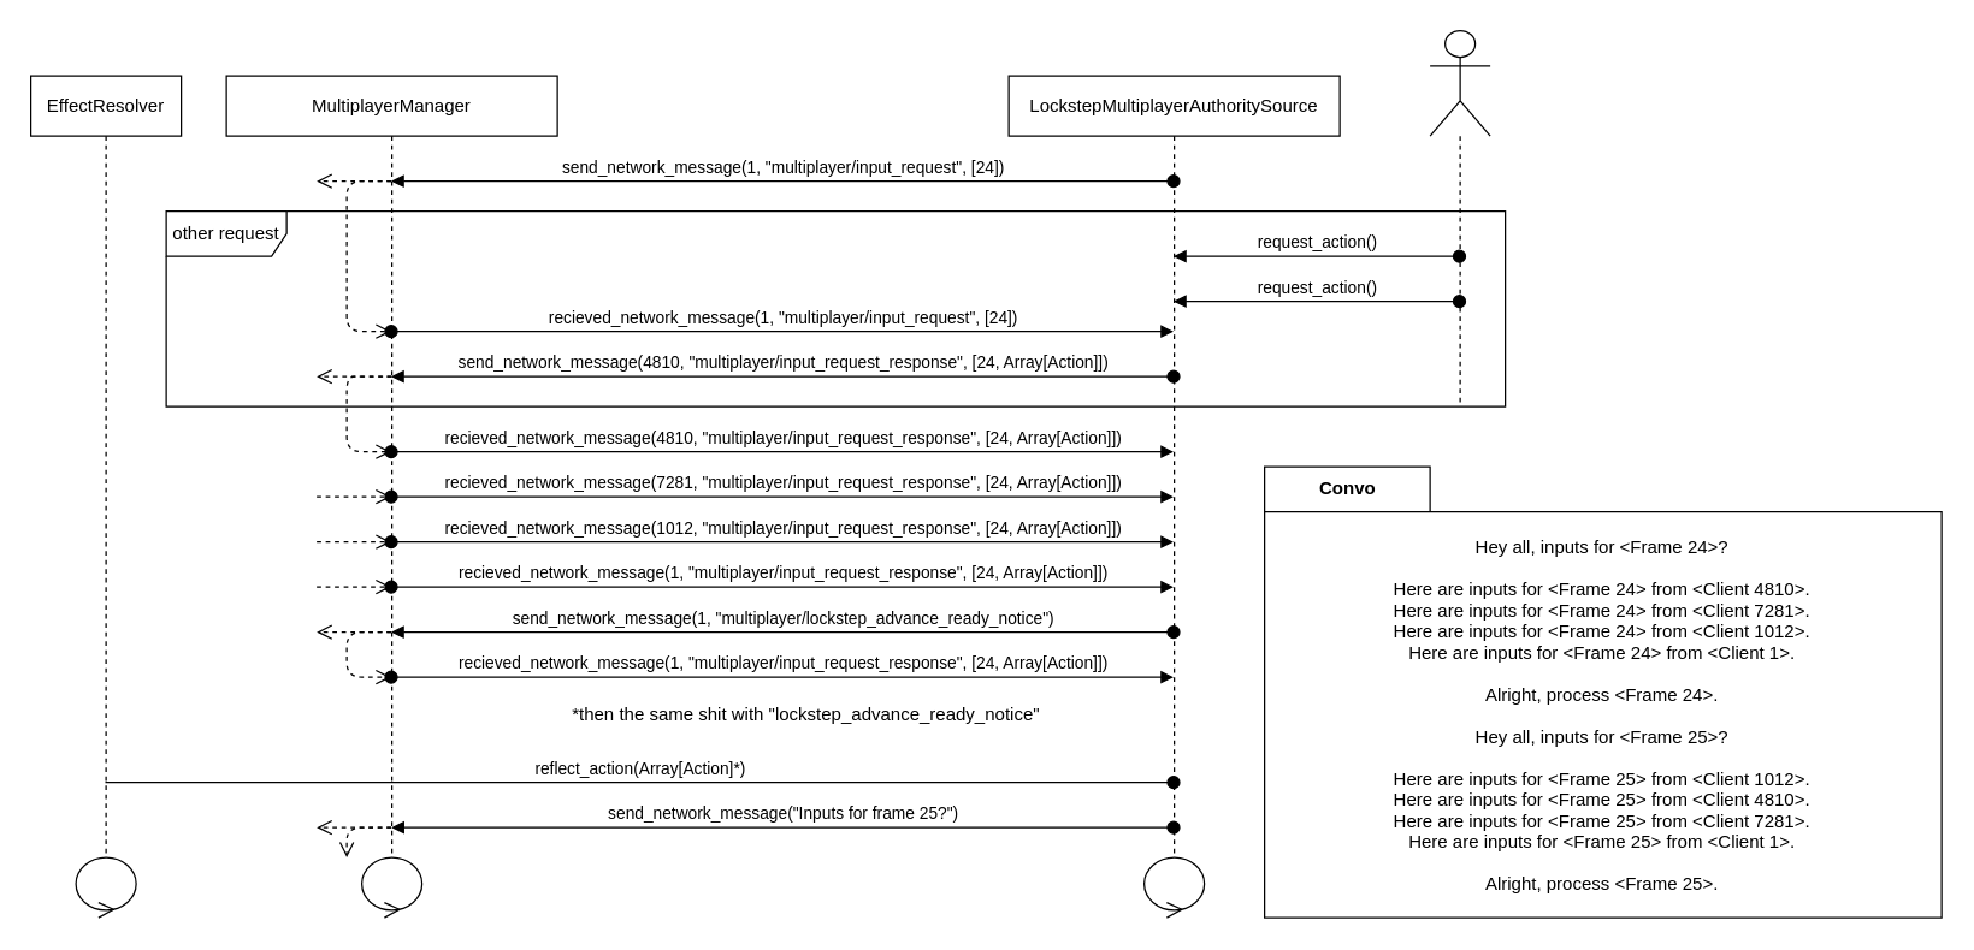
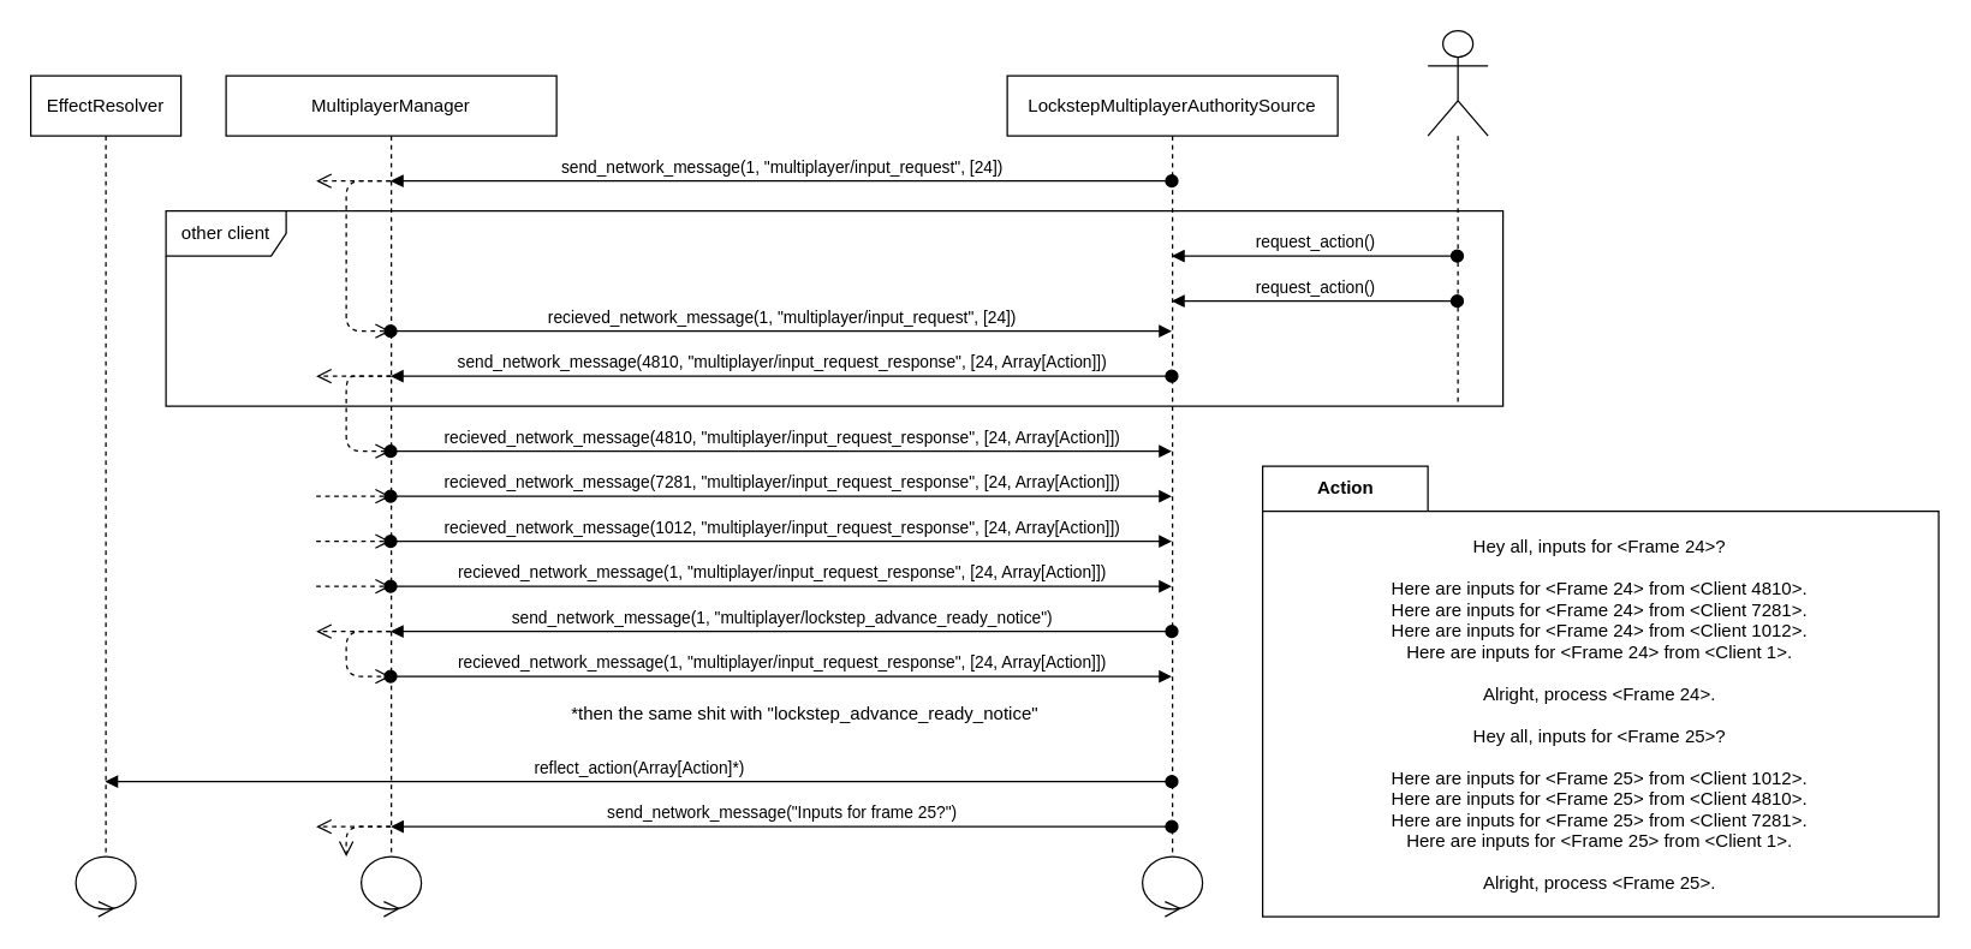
  <mxCell id="0" />
  <mxCell id="1" parent="0" />
- <mxCell id="2" value="other request" style="shape=umlFrame;whiteSpace=wrap;html=1;width=80;height=30;movable=1;resizable=1;rotatable=1;deletable=1;editable=1;connectable=1;" vertex="1" parent="1"><mxGeometry x="110" y="140" width="890" height="130" as="geometry" /></mxCell>
+ <mxCell id="2" value="other client" style="shape=umlFrame;whiteSpace=wrap;html=1;width=80;height=30;movable=1;resizable=1;rotatable=1;deletable=1;editable=1;connectable=1;" vertex="1" parent="1"><mxGeometry x="110" y="140" width="890" height="130" as="geometry" /></mxCell>
  <mxCell id="3" value="LockstepMultiplayerAuthoritySource" style="shape=umlLifeline;perimeter=lifelinePerimeter;whiteSpace=wrap;html=1;container=1;collapsible=0;recursiveResize=0;outlineConnect=0;" parent="1" vertex="1"><mxGeometry x="670" y="50" width="220" height="520" as="geometry" /></mxCell>
- <mxCell id="4" value="reflect_action(Array[Action]*)" style="html=1;verticalAlign=bottom;startArrow=oval;startFill=1;endArrow=none;startSize=8;edgeStyle=orthogonalEdgeStyle;" parent="1" source="3" target="5" edge="1"><mxGeometry width="60" relative="1" as="geometry"><mxPoint x="830" y="320" as="sourcePoint" /><mxPoint x="890" y="320" as="targetPoint" /><Array as="points"><mxPoint x="420" y="520" /><mxPoint x="420" y="520" /></Array></mxGeometry></mxCell>
+ <mxCell id="4" value="reflect_action(Array[Action]*)" style="html=1;verticalAlign=bottom;startArrow=oval;startFill=1;endArrow=block;startSize=8;edgeStyle=orthogonalEdgeStyle;" parent="1" source="3" target="5" edge="1"><mxGeometry width="60" relative="1" as="geometry"><mxPoint x="830" y="320" as="sourcePoint" /><mxPoint x="890" y="320" as="targetPoint" /><Array as="points"><mxPoint x="420" y="520" /><mxPoint x="420" y="520" /></Array></mxGeometry></mxCell>
  <mxCell id="5" value="EffectResolver" style="shape=umlLifeline;perimeter=lifelinePerimeter;whiteSpace=wrap;html=1;container=1;collapsible=0;recursiveResize=0;outlineConnect=0;" parent="1" vertex="1"><mxGeometry x="20" y="50" width="100" height="520" as="geometry" /></mxCell>
  <mxCell id="6" value="send_network_message(1, &quot;multiplayer/input_request&quot;, [24])" style="html=1;verticalAlign=bottom;startArrow=oval;startFill=1;endArrow=block;startSize=8;edgeStyle=orthogonalEdgeStyle;" parent="1" source="3" target="11" edge="1"><mxGeometry width="60" relative="1" as="geometry"><mxPoint x="659.929" y="370" as="sourcePoint" /><mxPoint x="1144.5" y="220" as="targetPoint" /><Array as="points"><mxPoint x="560" y="120" /><mxPoint x="560" y="120" /></Array><mxPoint as="offset" /></mxGeometry></mxCell>
  <mxCell id="7" value="request_action()" style="html=1;verticalAlign=bottom;startArrow=oval;startFill=1;endArrow=block;startSize=8;edgeStyle=elbowEdgeStyle;elbow=vertical;" parent="1" source="8" target="3" edge="1"><mxGeometry width="60" relative="1" as="geometry"><mxPoint x="1144.5" y="250" as="sourcePoint" /><mxPoint x="839.929" y="420" as="targetPoint" /><Array as="points"><mxPoint x="900" y="170" /></Array></mxGeometry></mxCell>
  <mxCell id="8" value="" style="shape=umlLifeline;participant=umlActor;perimeter=lifelinePerimeter;whiteSpace=wrap;html=1;container=1;collapsible=0;recursiveResize=0;verticalAlign=top;spacingTop=36;outlineConnect=0;size=70;" parent="1" vertex="1"><mxGeometry x="950" y="20" width="40" height="250" as="geometry" /></mxCell>
- <mxCell id="9" value="Convo" style="shape=folder;fontStyle=1;tabWidth=110;tabHeight=30;tabPosition=left;html=1;boundedLbl=1;labelInHeader=1;container=1;collapsible=0;" parent="1" vertex="1"><mxGeometry x="840" y="310" width="450" height="300" as="geometry" /></mxCell>
+ <mxCell id="9" value="Action" style="shape=folder;fontStyle=1;tabWidth=110;tabHeight=30;tabPosition=left;html=1;boundedLbl=1;labelInHeader=1;container=1;collapsible=0;" parent="1" vertex="1"><mxGeometry x="840" y="310" width="450" height="300" as="geometry" /></mxCell>
  <mxCell id="10" value="Hey all, inputs for &lt;Frame 24&gt;?&#10;&#10;Here are inputs for &lt;Frame 24&gt; from &lt;Client 4810&gt;.&#10;Here are inputs for &lt;Frame 24&gt; from &lt;Client 7281&gt;.&#10;Here are inputs for &lt;Frame 24&gt; from &lt;Client 1012&gt;.&#10;Here are inputs for &lt;Frame 24&gt; from &lt;Client 1&gt;.&#10;&#10;Alright, process &lt;Frame 24&gt;.&#10;&#10;Hey all, inputs for &lt;Frame 25&gt;?&#10;&#10;Here are inputs for &lt;Frame 25&gt; from &lt;Client 1012&gt;.&#10;Here are inputs for &lt;Frame 25&gt; from &lt;Client 4810&gt;.&#10;Here are inputs for &lt;Frame 25&gt; from &lt;Client 7281&gt;.&#10;Here are inputs for &lt;Frame 25&gt; from &lt;Client 1&gt;.&#10;&#10;Alright, process &lt;Frame 25&gt;." style="strokeColor=none;resizeWidth=1;resizeHeight=1;fillColor=none;part=1;connectable=0;allowArrows=0;deletable=0;align=center;spacing=0;" parent="9" vertex="1"><mxGeometry width="449" height="270" relative="1" as="geometry"><mxPoint y="30" as="offset" /></mxGeometry></mxCell>
  <mxCell id="11" value="MultiplayerManager" style="shape=umlLifeline;perimeter=lifelinePerimeter;whiteSpace=wrap;html=1;container=1;collapsible=0;recursiveResize=0;outlineConnect=0;movable=1;resizable=1;rotatable=1;deletable=1;editable=1;connectable=1;" parent="1" vertex="1"><mxGeometry x="150" y="50" width="220" height="520" as="geometry" /></mxCell>
  <mxCell id="12" value="" style="html=1;verticalAlign=bottom;endArrow=open;dashed=1;endSize=8;" edge="1" parent="1" source="11" target="11"><mxGeometry relative="1" as="geometry"><mxPoint x="390" y="200" as="sourcePoint" /><mxPoint x="150" y="240" as="targetPoint" /><Array as="points"><mxPoint x="230" y="120" /><mxPoint x="230" y="220" /></Array></mxGeometry></mxCell>
  <mxCell id="13" value="recieved_network_message(1, &quot;multiplayer/input_request&quot;, [24])" style="html=1;verticalAlign=bottom;startArrow=oval;startFill=1;endArrow=block;startSize=8;edgeStyle=orthogonalEdgeStyle;" edge="1" parent="1" source="11" target="3"><mxGeometry width="60" relative="1" as="geometry"><mxPoint x="789.5" y="180" as="sourcePoint" /><mxPoint x="349.81" y="180" as="targetPoint" /><Array as="points"><mxPoint x="560" y="220" /><mxPoint x="560" y="220" /></Array><mxPoint as="offset" /></mxGeometry></mxCell>
  <mxCell id="14" value="request_action()" style="html=1;verticalAlign=bottom;startArrow=oval;startFill=1;endArrow=block;startSize=8;edgeStyle=elbowEdgeStyle;elbow=vertical;" edge="1" parent="1" source="8" target="3"><mxGeometry width="60" relative="1" as="geometry"><mxPoint x="989.5" y="220" as="sourcePoint" /><mxPoint x="789.81" y="220" as="targetPoint" /><Array as="points"><mxPoint x="930" y="200" /></Array></mxGeometry></mxCell>
  <mxCell id="15" value="send_network_message(4810, &quot;multiplayer/input_request_response&quot;, [24, Array[Action]])" style="html=1;verticalAlign=bottom;startArrow=oval;startFill=1;endArrow=block;startSize=8;edgeStyle=orthogonalEdgeStyle;" edge="1" parent="1" source="3" target="11"><mxGeometry width="60" relative="1" as="geometry"><mxPoint x="770" y="285" as="sourcePoint" /><mxPoint x="340" y="290" as="targetPoint" /><Array as="points"><mxPoint x="520" y="250" /><mxPoint x="520" y="250" /></Array><mxPoint as="offset" /></mxGeometry></mxCell>
  <mxCell id="16" value="recieved_network_message(4810, &quot;multiplayer/input_request_response&quot;, [24, Array[Action]])" style="html=1;verticalAlign=bottom;startArrow=oval;startFill=1;endArrow=block;startSize=8;edgeStyle=orthogonalEdgeStyle;" edge="1" parent="1" source="11" target="3"><mxGeometry width="60" relative="1" as="geometry"><mxPoint x="340" y="320" as="sourcePoint" /><mxPoint x="779.69" y="320" as="targetPoint" /><Array as="points"><mxPoint x="520" y="300" /><mxPoint x="520" y="300" /></Array><mxPoint as="offset" /></mxGeometry></mxCell>
  <mxCell id="17" value="recieved_network_message(7281, &quot;multiplayer/input_request_response&quot;, [24, Array[Action]])" style="html=1;verticalAlign=bottom;startArrow=oval;startFill=1;endArrow=block;startSize=8;edgeStyle=orthogonalEdgeStyle;" edge="1" parent="1" source="11" target="3"><mxGeometry width="60" relative="1" as="geometry"><mxPoint x="349.81" y="330" as="sourcePoint" /><mxPoint x="789.5" y="330" as="targetPoint" /><Array as="points"><mxPoint x="520" y="330" /><mxPoint x="520" y="330" /></Array><mxPoint as="offset" /></mxGeometry></mxCell>
  <mxCell id="18" value="recieved_network_message(1012, &quot;multiplayer/input_request_response&quot;, [24, Array[Action]])" style="html=1;verticalAlign=bottom;startArrow=oval;startFill=1;endArrow=block;startSize=8;edgeStyle=orthogonalEdgeStyle;" edge="1" parent="1" source="11" target="3"><mxGeometry width="60" relative="1" as="geometry"><mxPoint x="349.81" y="350" as="sourcePoint" /><mxPoint x="789.5" y="350" as="targetPoint" /><Array as="points"><mxPoint x="520" y="360" /><mxPoint x="520" y="360" /></Array><mxPoint as="offset" /></mxGeometry></mxCell>
  <mxCell id="19" value="send_network_message(1, &quot;multiplayer/lockstep_advance_ready_notice&quot;)" style="html=1;verticalAlign=bottom;startArrow=oval;startFill=1;endArrow=block;startSize=8;edgeStyle=orthogonalEdgeStyle;" edge="1" parent="1" source="3" target="11"><mxGeometry x="0.001" width="60" relative="1" as="geometry"><mxPoint x="769.69" y="400" as="sourcePoint" /><mxPoint x="330" y="400" as="targetPoint" /><Array as="points"><mxPoint x="570" y="420" /><mxPoint x="570" y="420" /></Array><mxPoint as="offset" /></mxGeometry></mxCell>
  <mxCell id="20" value="" style="html=1;verticalAlign=bottom;endArrow=open;dashed=1;endSize=8;" edge="1" parent="1" source="11" target="11"><mxGeometry relative="1" as="geometry"><mxPoint x="269.5" y="130" as="sourcePoint" /><mxPoint x="269.5" y="260" as="targetPoint" /><Array as="points"><mxPoint x="250" y="250" /><mxPoint x="230" y="250" /><mxPoint x="230" y="300" /></Array></mxGeometry></mxCell>
  <mxCell id="21" value="" style="html=1;verticalAlign=bottom;endArrow=open;dashed=1;endSize=8;" edge="1" parent="1" target="11"><mxGeometry relative="1" as="geometry"><mxPoint x="210" y="360" as="sourcePoint" /><mxPoint x="269.5" y="340" as="targetPoint" /><Array as="points"><mxPoint x="210" y="360" /></Array></mxGeometry></mxCell>
  <mxCell id="22" value="" style="html=1;verticalAlign=bottom;endArrow=open;dashed=1;endSize=8;" edge="1" parent="1" target="11"><mxGeometry relative="1" as="geometry"><mxPoint x="210" y="390" as="sourcePoint" /><mxPoint x="269.5" y="370" as="targetPoint" /><Array as="points"><mxPoint x="210" y="390" /><mxPoint x="230" y="390" /></Array></mxGeometry></mxCell>
  <mxCell id="23" value="send_network_message(&quot;Inputs for frame 25?&quot;)" style="html=1;verticalAlign=bottom;startArrow=oval;startFill=1;endArrow=block;startSize=8;edgeStyle=orthogonalEdgeStyle;" edge="1" parent="1"><mxGeometry width="60" relative="1" as="geometry"><mxPoint x="779.5" y="550" as="sourcePoint" /><mxPoint x="259.667" y="550" as="targetPoint" /><Array as="points"><mxPoint x="520" y="550" /><mxPoint x="520" y="550" /></Array><mxPoint as="offset" /></mxGeometry></mxCell>
  <mxCell id="24" value="" style="html=1;verticalAlign=bottom;endArrow=open;dashed=1;endSize=8;" edge="1" parent="1"><mxGeometry relative="1" as="geometry"><mxPoint x="260" y="250" as="sourcePoint" /><mxPoint x="210" y="250" as="targetPoint" /><Array as="points" /></mxGeometry></mxCell>
  <mxCell id="25" value="" style="shape=umlLifeline;participant=umlControl;perimeter=lifelinePerimeter;whiteSpace=wrap;html=1;container=1;collapsible=0;recursiveResize=0;verticalAlign=top;spacingTop=36;outlineConnect=0;rotation=-180;" vertex="1" parent="1"><mxGeometry x="50" width="40" height="40" as="geometry" y="570" /></mxCell>
  <mxCell id="26" value="" style="shape=umlLifeline;participant=umlControl;perimeter=lifelinePerimeter;whiteSpace=wrap;html=1;container=1;collapsible=0;recursiveResize=0;verticalAlign=top;spacingTop=36;outlineConnect=0;rotation=-180;" vertex="1" parent="1"><mxGeometry x="240" width="40" height="40" as="geometry" y="570" /></mxCell>
  <mxCell id="27" value="" style="shape=umlLifeline;participant=umlControl;perimeter=lifelinePerimeter;whiteSpace=wrap;html=1;container=1;collapsible=0;recursiveResize=0;verticalAlign=top;spacingTop=36;outlineConnect=0;rotation=-180;" vertex="1" parent="1"><mxGeometry x="760" width="40" height="40" as="geometry" y="570" /></mxCell>
  <mxCell id="28" value="recieved_network_message(1, &quot;multiplayer/input_request_response&quot;, [24, Array[Action]])" style="html=1;verticalAlign=bottom;startArrow=oval;startFill=1;endArrow=block;startSize=8;edgeStyle=orthogonalEdgeStyle;" edge="1" parent="1" source="11" target="3"><mxGeometry width="60" relative="1" as="geometry"><mxPoint x="269.81" y="370" as="sourcePoint" /><mxPoint x="789.5" y="370" as="targetPoint" /><Array as="points"><mxPoint x="520" y="390" /><mxPoint x="520" y="390" /></Array><mxPoint as="offset" /></mxGeometry></mxCell>
  <mxCell id="29" value="" style="html=1;verticalAlign=bottom;endArrow=open;dashed=1;endSize=8;" edge="1" parent="1" target="11"><mxGeometry relative="1" as="geometry"><mxPoint x="210" y="330" as="sourcePoint" /><mxPoint x="269.5" y="370" as="targetPoint" /><Array as="points"><mxPoint x="210" y="330" /></Array></mxGeometry></mxCell>
  <mxCell id="30" value="recieved_network_message(1, &quot;multiplayer/input_request_response&quot;, [24, Array[Action]])" style="html=1;verticalAlign=bottom;startArrow=oval;startFill=1;endArrow=block;startSize=8;edgeStyle=orthogonalEdgeStyle;" edge="1" parent="1" source="11" target="3"><mxGeometry width="60" relative="1" as="geometry"><mxPoint x="269.81" y="400" as="sourcePoint" /><mxPoint x="789.5" y="400" as="targetPoint" /><Array as="points"><mxPoint x="510" y="450" /><mxPoint x="510" y="450" /></Array><mxPoint as="offset" /></mxGeometry></mxCell>
  <mxCell id="31" value="" style="html=1;verticalAlign=bottom;endArrow=open;dashed=1;endSize=8;" edge="1" parent="1" source="11" target="11"><mxGeometry relative="1" as="geometry"><mxPoint x="269.5" y="270" as="sourcePoint" /><mxPoint x="269.5" y="310" as="targetPoint" /><Array as="points"><mxPoint x="230" y="420" /><mxPoint x="230" y="450" /></Array></mxGeometry></mxCell>
  <mxCell id="32" value="" style="html=1;verticalAlign=bottom;endArrow=open;dashed=1;endSize=8;" edge="1" parent="1" source="11"><mxGeometry relative="1" as="geometry"><mxPoint x="269.5" y="430" as="sourcePoint" /><mxPoint x="210" y="420" as="targetPoint" /><Array as="points" /></mxGeometry></mxCell>
  <mxCell id="33" value="" style="html=1;verticalAlign=bottom;endArrow=open;dashed=1;endSize=8;" edge="1" parent="1" source="11"><mxGeometry relative="1" as="geometry"><mxPoint x="260" y="120" as="sourcePoint" /><mxPoint x="210" y="120" as="targetPoint" /><Array as="points" /></mxGeometry></mxCell>
  <mxCell id="34" value="" style="html=1;verticalAlign=bottom;endArrow=open;dashed=1;endSize=8;" edge="1" parent="1"><mxGeometry relative="1" as="geometry"><mxPoint x="259.5" y="550" as="sourcePoint" /><mxPoint x="230" as="targetPoint" y="570" /><Array as="points"><mxPoint x="230" y="550" /></Array></mxGeometry></mxCell>
  <mxCell id="35" value="" style="html=1;verticalAlign=bottom;endArrow=open;dashed=1;endSize=8;" edge="1" parent="1"><mxGeometry relative="1" as="geometry"><mxPoint x="259.5" y="550" as="sourcePoint" /><mxPoint x="210" y="550" as="targetPoint" /><Array as="points" /></mxGeometry></mxCell>
  <mxCell id="36" value="*then the same shit with &quot;lockstep_advance_ready_notice&quot;" style="text;html=1;align=center;verticalAlign=middle;resizable=0;points=[];autosize=1;strokeColor=none;fillColor=none;" vertex="1" parent="1"><mxGeometry x="370" y="460" width="330" height="30" as="geometry" /></mxCell>
